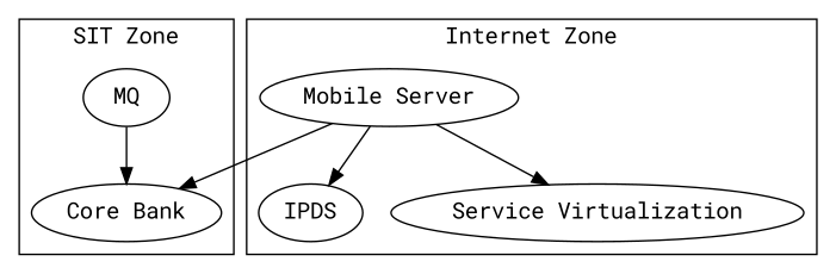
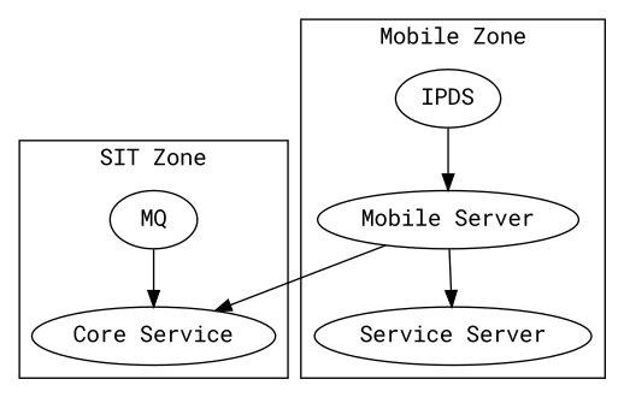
  digraph {
    fontname="Roboto Mono"
    node [fontname="Roboto Mono"]
    edge [fontname="Roboto Mono"]
-   "Core Bank"
+   "Core Bank" [label="Core Service"]
    MQ
    IPDS
    "Mobile Server"
-   "Service Virtualization"
+   "Service Virtualization" [label="Service Server"]
    subgraph cluster_1 {
      label="SIT Zone"
      "Core Bank"
      MQ
    }
    subgraph cluster_2 {
-     label="Internet Zone"
+     label="Mobile Zone"
      IPDS
      "Mobile Server"
      "Service Virtualization"
    }
    MQ -> "Core Bank"
-   "Mobile Server" -> IPDS
+   IPDS -> "Mobile Server"
    "Mobile Server" -> "Core Bank"
    "Mobile Server" -> "Service Virtualization"
  }
